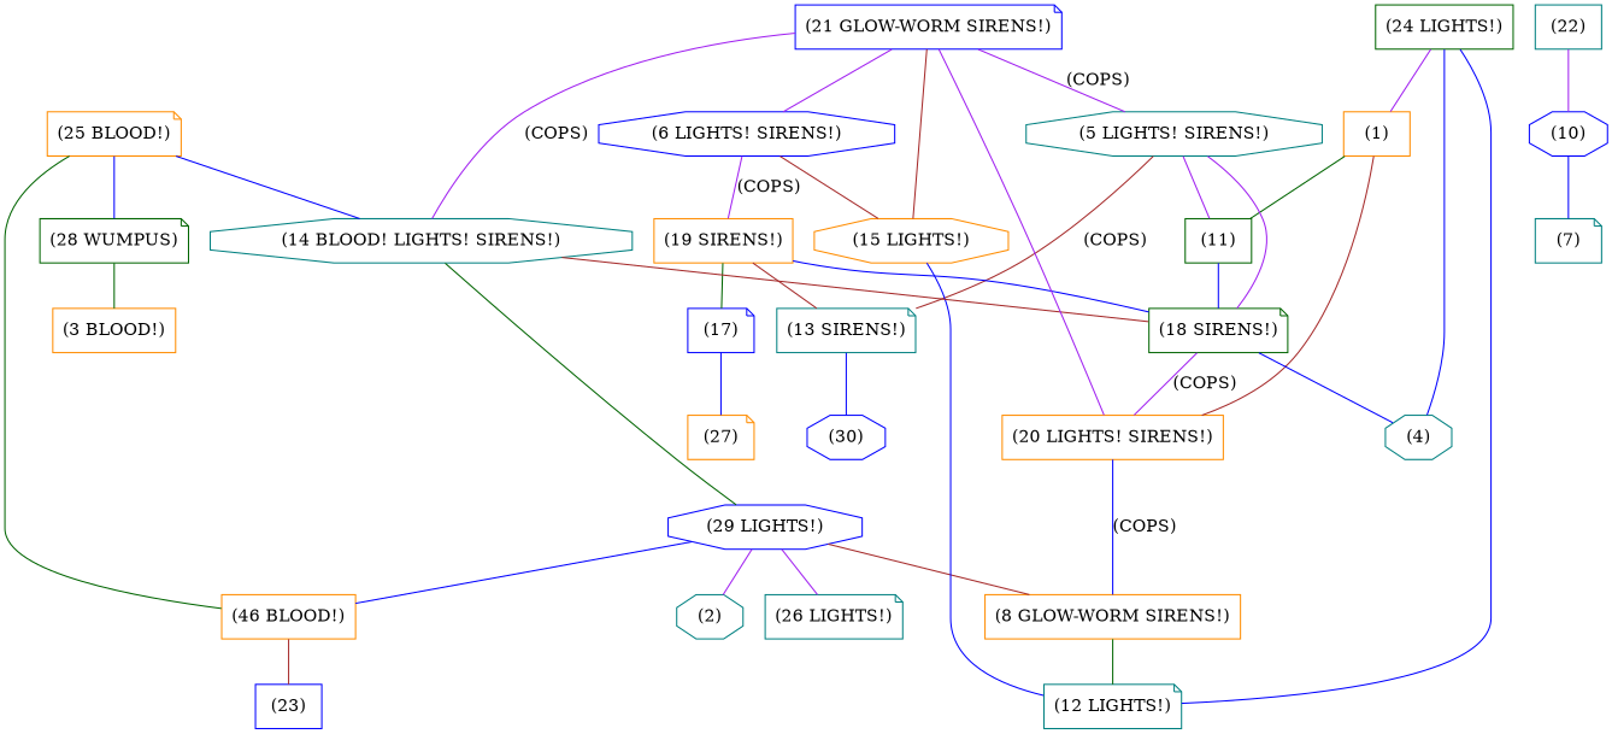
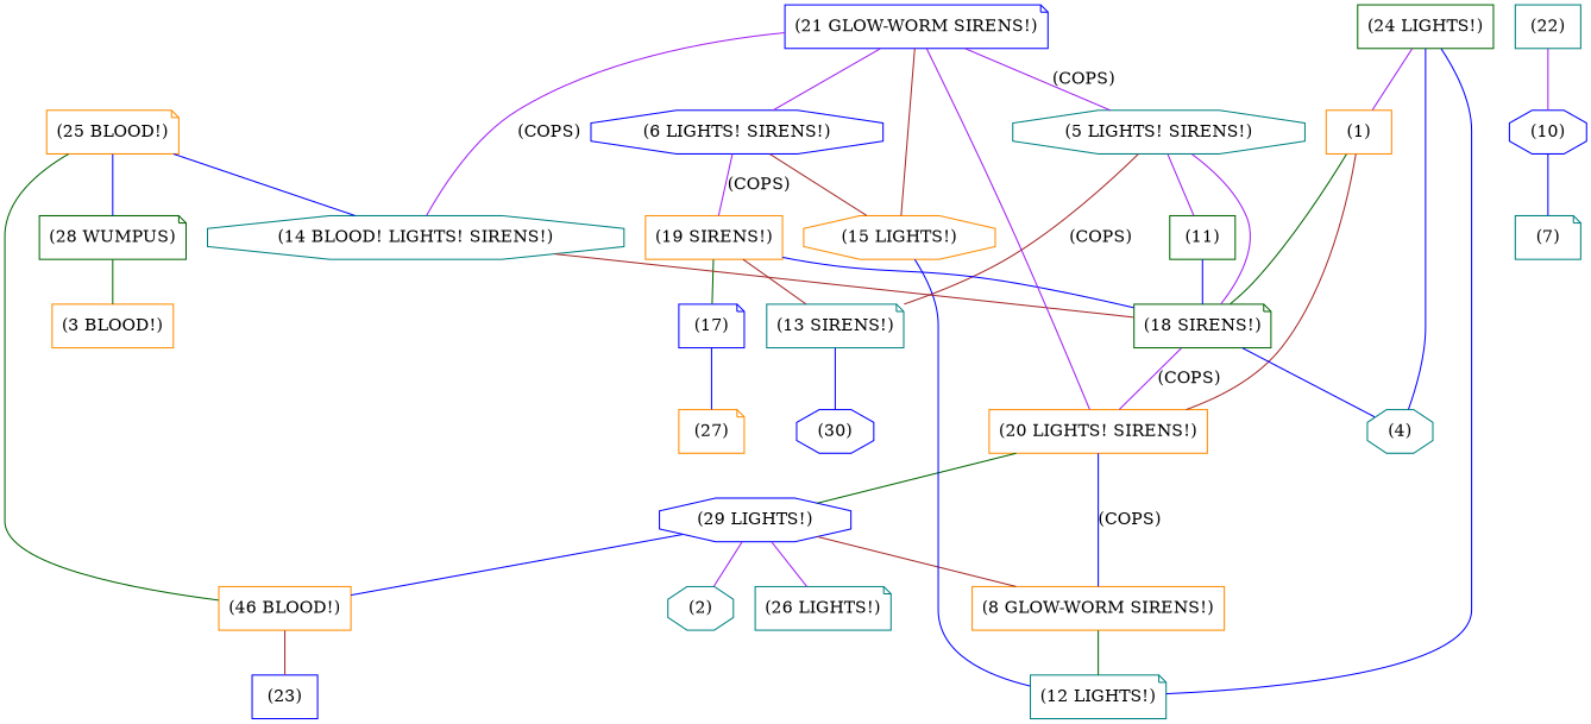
  graph {
    node [color=darkorange shape=box]
    edge [color=blue]
    n1 [label="(1)"]
    n2 [color=darkgreen label="(11)"]
    n3 [label="(20 LIGHTS! SIRENS!)"]
    n4 [color=darkgreen label="(18 SIRENS!)" shape=note]
    n5 [label="(8 GLOW-WORM SIRENS!)"]
    n6 [color=blue label="(29 LIGHTS!)" shape=octagon]
    n7 [color=teal label="(2)" shape=octagon]
    n8 [label="(3 BLOOD!)"]
    n9 [color=teal label="(4)" shape=octagon]
    n10 [color=teal label="(5 LIGHTS! SIRENS!)" shape=octagon]
    n11 [color=teal label="(13 SIRENS!)" shape=note]
    n12 [color=blue label="(30)" shape=octagon]
    n13 [color=blue label="(6 LIGHTS! SIRENS!)" shape=octagon]
    n14 [label="(15 LIGHTS!)" shape=octagon]
    n15 [label="(19 SIRENS!)"]
    n16 [color=teal label="(12 LIGHTS!)" shape=note]
    n17 [color=blue label="(17)" shape=note]
    n18 [color=teal label="(7)" shape=note]
    n19 [color=teal label="(26 LIGHTS!)" shape=note]
    n20 [color=blue label="(10)" shape=octagon]
    n21 [color=teal label="(14 BLOOD! LIGHTS! SIRENS!)" shape=octagon]
    n22 [label="(46 BLOOD!)"]
    n23 [color=blue label="(23)"]
    n24 [label="(27)" shape=note]
    n25 [color=blue label="(21 GLOW-WORM SIRENS!)" shape=note]
    n26 [color=teal label="(22)"]
    n27 [color=darkgreen label="(24 LIGHTS!)"]
    n28 [label="(25 BLOOD!)" shape=note]
    n29 [color=darkgreen label="(28 WUMPUS)" shape=note]
-   n1 -- n2 [color=darkgreen]
+   n1 -- n4 [color=darkgreen]
    n1 -- n3 [color=brown]
    n2 -- n4
    n3 -- n5 [label="(COPS)"]
-   n21 -- n6 [color=darkgreen]
+   n3 -- n6 [color=darkgreen]
    n4 -- n3 [color=purple label="(COPS)"]
    n4 -- n9
    n5 -- n16 [color=darkgreen]
    n6 -- n5 [color=brown]
    n6 -- n7 [color=purple]
    n6 -- n19 [color=purple]
    n6 -- n22
    n10 -- n2 [color=purple]
    n10 -- n4 [color=purple]
    n10 -- n11 [color=brown label="(COPS)"]
    n11 -- n12
    n13 -- n14 [color=brown]
    n13 -- n15 [color=purple label="(COPS)"]
    n14 -- n16
    n15 -- n4
    n15 -- n11 [color=brown]
    n15 -- n17 [color=darkgreen]
    n17 -- n24
    n20 -- n18
    n21 -- n4 [color=brown]
    n22 -- n23 [color=brown]
    n25 -- n3 [color=purple]
    n25 -- n10 [color=purple label="(COPS)"]
    n25 -- n13 [color=purple]
    n25 -- n14 [color=brown]
    n25 -- n21 [color=purple label="(COPS)"]
    n26 -- n20 [color=purple]
    n27 -- n1 [color=purple]
    n27 -- n9
    n27 -- n16
    n28 -- n21
    n28 -- n22 [color=darkgreen]
    n28 -- n29
    n29 -- n8 [color=darkgreen]
  }
